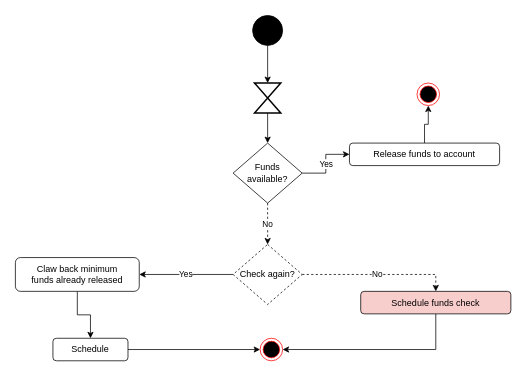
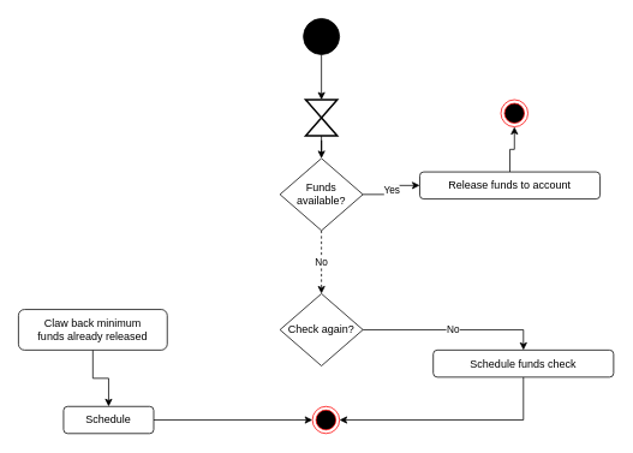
  <mxCell id="0" />
  <mxCell id="1" parent="0" />
  <mxCell id="2" value="" style="edgeStyle=orthogonalEdgeStyle;rounded=0;orthogonalLoop=1;jettySize=auto;html=1;entryX=0.5;entryY=0;entryDx=0;entryDy=0;entryPerimeter=0;" parent="1" source="3" target="13" edge="1"><mxGeometry relative="1" as="geometry" /></mxCell>
  <mxCell id="3" value="" style="ellipse;whiteSpace=wrap;html=1;aspect=fixed;fillColor=#000000;" parent="1" vertex="1"><mxGeometry x="336" y="20" width="40" height="40" as="geometry" /></mxCell>
  <mxCell id="4" value="No" style="edgeStyle=orthogonalEdgeStyle;rounded=0;orthogonalLoop=1;jettySize=auto;html=1;entryX=0.5;entryY=0;entryDx=0;entryDy=0;exitX=0.5;exitY=1;exitDx=0;exitDy=0;dashed=1;" parent="1" source="9" target="16" edge="1"><mxGeometry relative="1" as="geometry" /></mxCell>
  <mxCell id="5" style="edgeStyle=orthogonalEdgeStyle;rounded=0;orthogonalLoop=1;jettySize=auto;html=1;entryX=0;entryY=0.5;entryDx=0;entryDy=0;" parent="1" source="6" target="7" edge="1"><mxGeometry relative="1" as="geometry" /></mxCell>
  <mxCell id="6" value="Schedule" style="rounded=1;whiteSpace=wrap;html=1;fillColor=#FFFFFF;" parent="1" vertex="1"><mxGeometry x="70" y="450" width="100" height="30" as="geometry" /></mxCell>
  <mxCell id="7" value="" style="ellipse;html=1;shape=endState;fillColor=#000000;strokeColor=#ff0000;" parent="1" vertex="1"><mxGeometry x="346" y="450" width="30" height="30" as="geometry" /></mxCell>
  <mxCell id="8" value="Yes" style="edgeStyle=orthogonalEdgeStyle;rounded=0;orthogonalLoop=1;jettySize=auto;html=1;entryX=0;entryY=0.5;entryDx=0;entryDy=0;" parent="1" source="9" target="20" edge="1"><mxGeometry relative="1" as="geometry" /></mxCell>
- <mxCell id="9" value="Funds &lt;br&gt;available?" style="rhombus;whiteSpace=wrap;html=1;fillColor=#FFFFFF;" parent="1" vertex="1"><mxGeometry x="310" y="190" width="92" height="80" as="geometry" /></mxCell>
+ <mxCell id="9" value="Funds &lt;br&gt;available?" style="rhombus;whiteSpace=wrap;html=1;fillColor=#FFFFFF;" parent="1" vertex="1"><mxGeometry x="310" y="175" width="92" height="80" as="geometry" /></mxCell>
  <mxCell id="10" style="edgeStyle=orthogonalEdgeStyle;rounded=0;orthogonalLoop=1;jettySize=auto;html=1;entryX=1;entryY=0.5;entryDx=0;entryDy=0;exitX=0.5;exitY=1;exitDx=0;exitDy=0;" parent="1" source="11" target="7" edge="1"><mxGeometry relative="1" as="geometry" /></mxCell>
- <mxCell id="11" value="Schedule funds check" style="rounded=1;whiteSpace=wrap;html=1;fillColor=#f8cecc;" parent="1" vertex="1"><mxGeometry x="480" y="387.5" width="200" height="30" as="geometry" /></mxCell>
+ <mxCell id="11" value="Schedule funds check" style="rounded=1;whiteSpace=wrap;html=1;fillColor=#FFFFFF;" parent="1" vertex="1"><mxGeometry x="480" y="387.5" width="200" height="30" as="geometry" /></mxCell>
  <mxCell id="12" style="edgeStyle=orthogonalEdgeStyle;rounded=0;orthogonalLoop=1;jettySize=auto;html=1;entryX=0.5;entryY=0;entryDx=0;entryDy=0;" edge="1" parent="1" source="13" target="9"><mxGeometry relative="1" as="geometry" /></mxCell>
  <mxCell id="13" value="" style="html=1;shape=mxgraph.sysml.timeEvent;strokeWidth=2;verticalLabelPosition=bottom;verticalAlignment=top;" vertex="1" parent="1"><mxGeometry x="338.5" y="110" width="35" height="40" as="geometry" /></mxCell>
- <mxCell id="14" value="Yes" style="edgeStyle=orthogonalEdgeStyle;rounded=0;orthogonalLoop=1;jettySize=auto;html=1;entryX=1;entryY=0.5;entryDx=0;entryDy=0;" edge="1" parent="1" source="16" target="18"><mxGeometry relative="1" as="geometry" /></mxCell>
- <mxCell id="15" value="No" style="edgeStyle=orthogonalEdgeStyle;rounded=0;orthogonalLoop=1;jettySize=auto;html=1;entryX=0.5;entryY=0;entryDx=0;entryDy=0;dashed=1;" edge="1" parent="1" source="16" target="11"><mxGeometry relative="1" as="geometry" /></mxCell>
- <mxCell id="16" value="Check again?" style="rhombus;whiteSpace=wrap;html=1;fillColor=#FFFFFF;dashed=1;" vertex="1" parent="1"><mxGeometry x="310" y="325" width="92" height="80" as="geometry" /></mxCell>
+ <mxCell id="15" value="No" style="edgeStyle=orthogonalEdgeStyle;rounded=0;orthogonalLoop=1;jettySize=auto;html=1;entryX=0.5;entryY=0;entryDx=0;entryDy=0;" edge="1" parent="1" source="16" target="11"><mxGeometry relative="1" as="geometry" /></mxCell>
+ <mxCell id="16" value="Check again?" style="rhombus;whiteSpace=wrap;html=1;fillColor=#FFFFFF;" vertex="1" parent="1"><mxGeometry x="310" y="325" width="92" height="80" as="geometry" /></mxCell>
  <mxCell id="17" style="edgeStyle=orthogonalEdgeStyle;rounded=0;orthogonalLoop=1;jettySize=auto;html=1;" edge="1" parent="1" source="18" target="6"><mxGeometry relative="1" as="geometry" /></mxCell>
  <mxCell id="18" value="Claw back minimum &lt;br&gt;funds already released" style="rounded=1;whiteSpace=wrap;html=1;fillColor=#FFFFFF;" vertex="1" parent="1"><mxGeometry x="20" y="342.5" width="165" height="45" as="geometry" /></mxCell>
  <mxCell id="19" style="edgeStyle=orthogonalEdgeStyle;rounded=0;orthogonalLoop=1;jettySize=auto;html=1;entryX=0.5;entryY=1;entryDx=0;entryDy=0;" edge="1" parent="1" source="20" target="21"><mxGeometry relative="1" as="geometry" /></mxCell>
  <mxCell id="20" value="Release funds to account" style="rounded=1;whiteSpace=wrap;html=1;fillColor=#FFFFFF;" vertex="1" parent="1"><mxGeometry x="465" y="190" width="200" height="30" as="geometry" /></mxCell>
  <mxCell id="21" value="" style="ellipse;html=1;shape=endState;fillColor=#000000;strokeColor=#ff0000;" vertex="1" parent="1"><mxGeometry x="555" y="110" width="30" height="30" as="geometry" /></mxCell>
